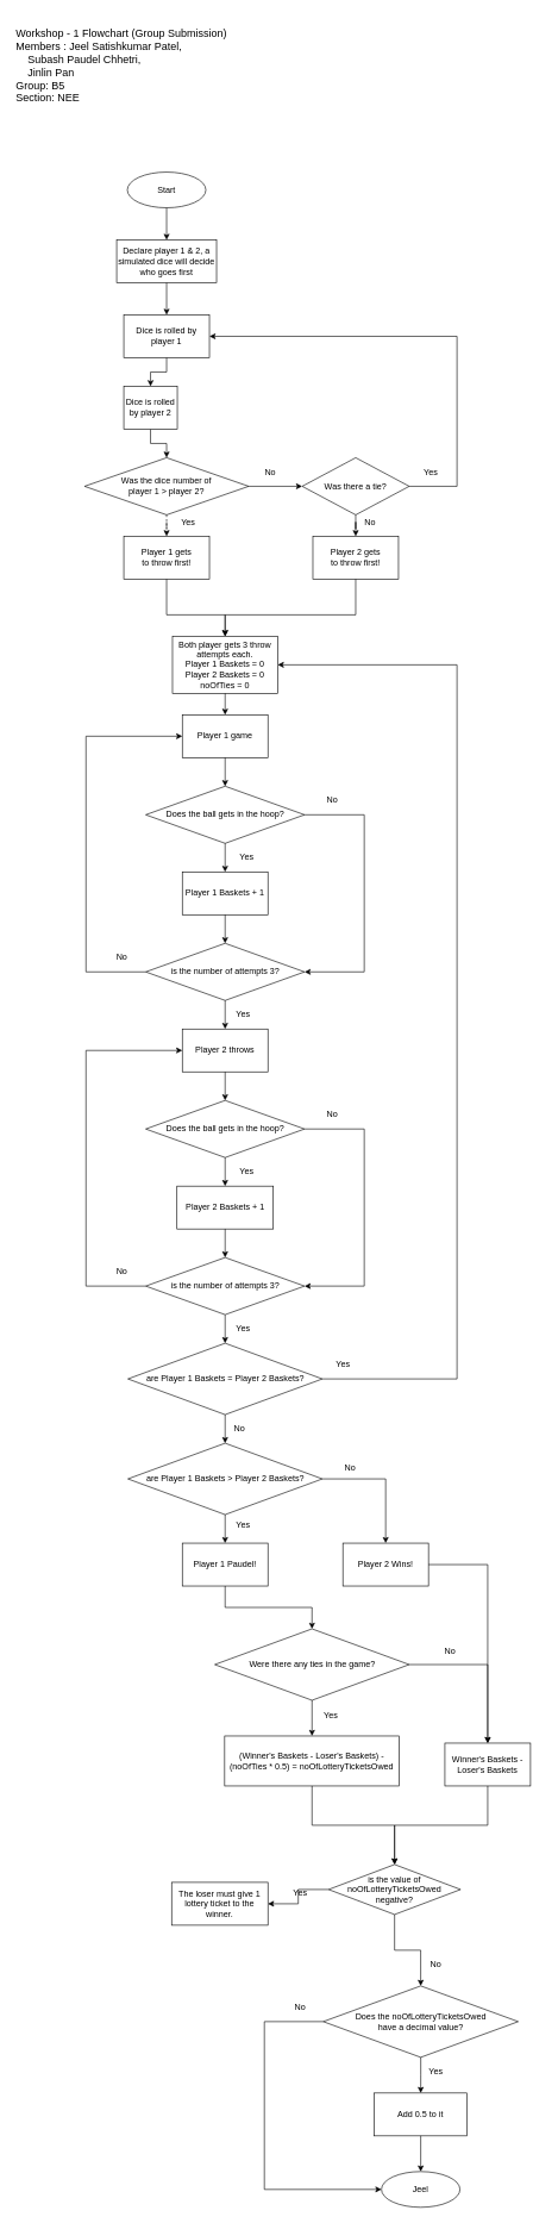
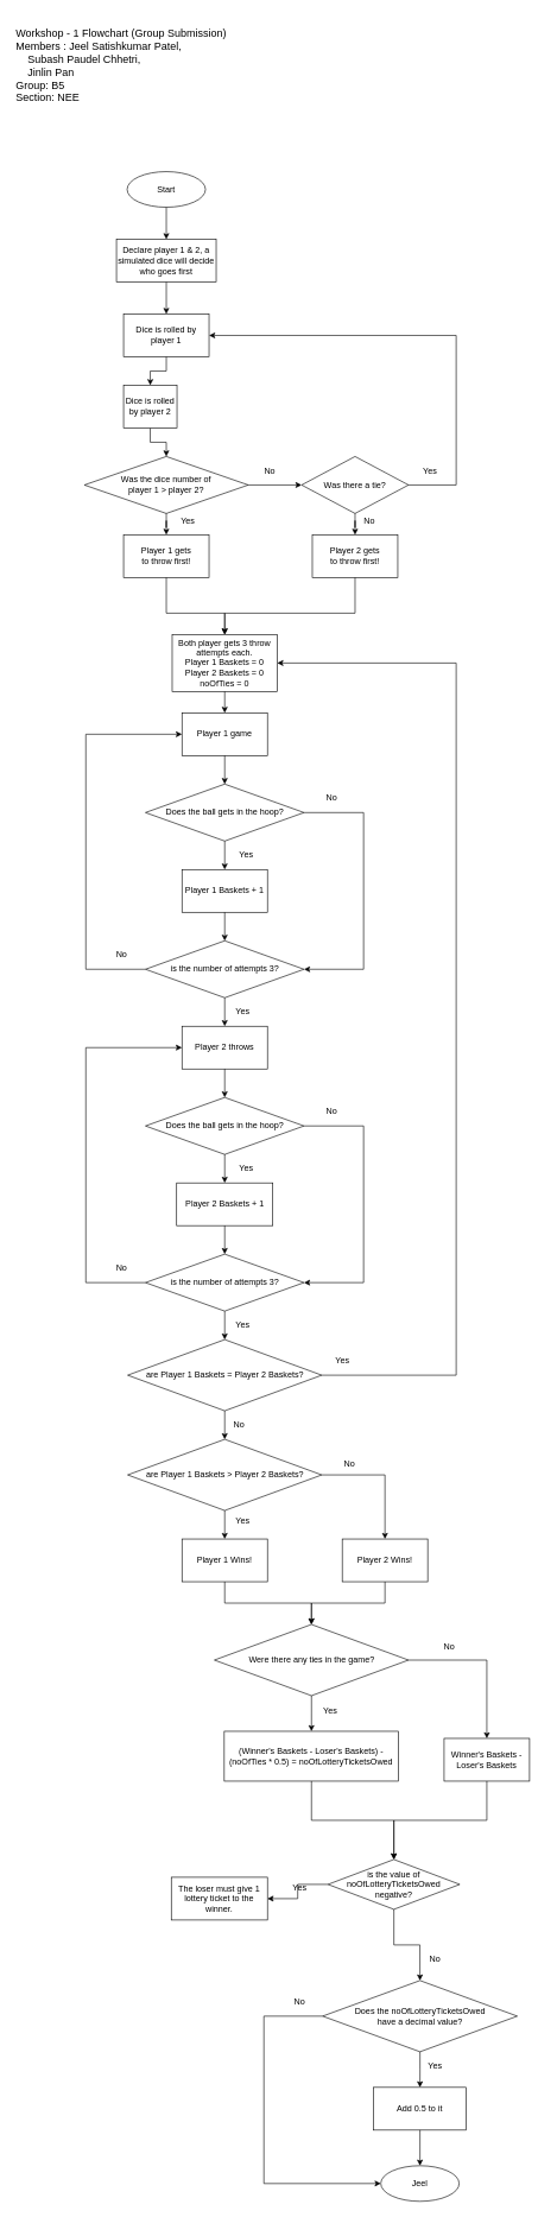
  <mxCell id="0" />
  <mxCell id="1" parent="0" />
  <mxCell id="2" value="" style="group" parent="1" vertex="1" connectable="0"><mxGeometry x="100" y="35" width="660" height="1490" as="geometry" /></mxCell>
  <mxCell id="3" value="&lt;div style=&quot;font-size: 15px;&quot;&gt;Workshop - 1 Flowchart (Group Submission)&lt;br style=&quot;font-size: 15px;&quot;&gt;Members : Jeel Satishkumar Patel,&lt;/div&gt;&lt;div style=&quot;font-size: 15px;&quot;&gt;&lt;span style=&quot;white-space: pre;&quot;&gt; &lt;/span&gt;&lt;span style=&quot;white-space: pre;&quot;&gt; &lt;/span&gt;&amp;nbsp; Subash Paudel Chhetri,&lt;/div&gt;&lt;div style=&quot;font-size: 15px;&quot;&gt;&lt;span style=&quot;white-space: pre;&quot;&gt; &lt;/span&gt;&lt;span style=&quot;white-space: pre;&quot;&gt; &lt;/span&gt;&amp;nbsp; Jinlin Pan&lt;br style=&quot;font-size: 15px;&quot;&gt;Group: B5&lt;br style=&quot;font-size: 15px;&quot;&gt;Section: NEE&lt;br style=&quot;font-size: 15px;&quot;&gt;&lt;br style=&quot;font-size: 15px;&quot;&gt;&lt;/div&gt;" style="text;html=1;strokeColor=none;fillColor=none;align=left;verticalAlign=middle;whiteSpace=wrap;rounded=0;fontSize=15;container=1;" parent="1" vertex="1"><mxGeometry x="20" y="20" width="480" height="160" as="geometry" /></mxCell>
  <mxCell id="4" value="" style="group" vertex="1" connectable="0" parent="1"><mxGeometry x="118" y="240" width="625" height="2850" as="geometry" /></mxCell>
  <mxCell id="5" value="Declare player 1 &amp;amp; 2, a simulated dice will decide who goes first" style="rounded=0;whiteSpace=wrap;html=1;" vertex="1" parent="4"><mxGeometry x="45" y="95" width="140" height="60" as="geometry" /></mxCell>
  <mxCell id="6" value="Dice is rolled by player 1" style="rounded=0;whiteSpace=wrap;html=1;" vertex="1" parent="4"><mxGeometry x="55" y="200" width="120" height="60" as="geometry" /></mxCell>
  <mxCell id="7" style="edgeStyle=orthogonalEdgeStyle;rounded=0;orthogonalLoop=1;jettySize=auto;html=1;entryX=0.5;entryY=0;entryDx=0;entryDy=0;" edge="1" parent="4" source="5" target="6"><mxGeometry relative="1" as="geometry" /></mxCell>
  <mxCell id="8" value="&lt;div&gt;Was the dice number of&lt;/div&gt;&lt;div&gt;player 1 &amp;gt; player 2?&lt;/div&gt;" style="rhombus;whiteSpace=wrap;html=1;" vertex="1" parent="4"><mxGeometry y="400" width="230" height="80" as="geometry" /></mxCell>
  <mxCell id="9" value="&lt;div&gt;Player 1 gets&lt;/div&gt;&lt;div&gt;to throw first!&lt;/div&gt;" style="rounded=0;whiteSpace=wrap;html=1;" vertex="1" parent="4"><mxGeometry x="55" y="510" width="120" height="60" as="geometry" /></mxCell>
- <mxCell id="10" style="edgeStyle=orthogonalEdgeStyle;rounded=0;orthogonalLoop=1;jettySize=auto;html=1;entryX=0.5;entryY=0;entryDx=0;entryDy=0;dashed=1;" edge="1" parent="4" source="8" target="9"><mxGeometry relative="1" as="geometry" /></mxCell>
+ <mxCell id="10" style="edgeStyle=orthogonalEdgeStyle;rounded=0;orthogonalLoop=1;jettySize=auto;html=1;entryX=0.5;entryY=0;entryDx=0;entryDy=0;" edge="1" parent="4" source="8" target="9"><mxGeometry relative="1" as="geometry" /></mxCell>
  <mxCell id="11" style="edgeStyle=orthogonalEdgeStyle;rounded=0;orthogonalLoop=1;jettySize=auto;html=1;entryX=1;entryY=0.5;entryDx=0;entryDy=0;" edge="1" parent="4" source="12" target="6"><mxGeometry relative="1" as="geometry"><Array as="points"><mxPoint x="522" y="440" /><mxPoint x="522" y="230" /></Array></mxGeometry></mxCell>
  <mxCell id="12" value="Was there a tie?" style="rhombus;whiteSpace=wrap;html=1;" vertex="1" parent="4"><mxGeometry x="305" y="400" width="150" height="80" as="geometry" /></mxCell>
  <mxCell id="13" style="edgeStyle=orthogonalEdgeStyle;rounded=0;orthogonalLoop=1;jettySize=auto;html=1;entryX=0;entryY=0.5;entryDx=0;entryDy=0;" edge="1" parent="4" source="8" target="12"><mxGeometry relative="1" as="geometry" /></mxCell>
  <mxCell id="14" value="No" style="text;html=1;align=center;verticalAlign=middle;resizable=0;points=[];autosize=1;strokeColor=none;fillColor=none;" vertex="1" parent="4"><mxGeometry x="245" y="410" width="30" height="20" as="geometry" /></mxCell>
  <mxCell id="15" style="edgeStyle=orthogonalEdgeStyle;rounded=0;orthogonalLoop=1;jettySize=auto;html=1;entryX=0.5;entryY=0;entryDx=0;entryDy=0;" edge="1" parent="4" source="16" target="8"><mxGeometry relative="1" as="geometry" /></mxCell>
  <mxCell id="16" value="Dice is rolled by player 2" style="rounded=0;whiteSpace=wrap;html=1;" vertex="1" parent="4"><mxGeometry x="55" y="300" width="75" height="60" as="geometry" /></mxCell>
  <mxCell id="17" style="edgeStyle=orthogonalEdgeStyle;rounded=0;orthogonalLoop=1;jettySize=auto;html=1;entryX=0.5;entryY=0;entryDx=0;entryDy=0;" edge="1" parent="4" source="6" target="16"><mxGeometry relative="1" as="geometry" /></mxCell>
  <mxCell id="18" style="edgeStyle=orthogonalEdgeStyle;rounded=0;orthogonalLoop=1;jettySize=auto;html=1;entryX=0.5;entryY=0;entryDx=0;entryDy=0;" edge="1" parent="4" source="19" target="5"><mxGeometry relative="1" as="geometry" /></mxCell>
  <mxCell id="19" value="Start" style="ellipse;whiteSpace=wrap;html=1;" vertex="1" parent="4"><mxGeometry x="60" width="110" height="50" as="geometry" /></mxCell>
  <mxCell id="20" value="Yes" style="text;html=1;align=center;verticalAlign=middle;resizable=0;points=[];autosize=1;strokeColor=none;fillColor=none;" vertex="1" parent="4"><mxGeometry x="125" y="480" width="40" height="20" as="geometry" /></mxCell>
  <mxCell id="21" value="Yes" style="text;html=1;align=center;verticalAlign=middle;resizable=0;points=[];autosize=1;strokeColor=none;fillColor=none;" vertex="1" parent="4"><mxGeometry x="465" y="410" width="40" height="20" as="geometry" /></mxCell>
  <mxCell id="22" value="&lt;div&gt;Player 2 gets&lt;/div&gt;&lt;div&gt;to throw first!&lt;/div&gt;" style="rounded=0;whiteSpace=wrap;html=1;" vertex="1" parent="4"><mxGeometry x="320" y="510" width="120" height="60" as="geometry" /></mxCell>
  <mxCell id="23" style="edgeStyle=orthogonalEdgeStyle;rounded=0;orthogonalLoop=1;jettySize=auto;html=1;entryX=0.5;entryY=0;entryDx=0;entryDy=0;" edge="1" parent="4" source="12" target="22"><mxGeometry relative="1" as="geometry" /></mxCell>
  <mxCell id="24" value="No" style="text;html=1;align=center;verticalAlign=middle;resizable=0;points=[];autosize=1;strokeColor=none;fillColor=none;" vertex="1" parent="4"><mxGeometry x="385" y="480" width="30" height="20" as="geometry" /></mxCell>
  <mxCell id="25" value="&lt;div&gt;Both player gets 3 throw attempts each.&lt;/div&gt;&lt;div&gt;Player 1 Baskets = 0&lt;/div&gt;&lt;div&gt;Player 2 Baskets = 0&lt;/div&gt;&lt;div&gt;noOfTies = 0&lt;br&gt;&lt;/div&gt;" style="rounded=0;whiteSpace=wrap;html=1;" parent="4" vertex="1"><mxGeometry x="123.25" y="650" width="147.5" height="80" as="geometry" /></mxCell>
  <mxCell id="26" style="edgeStyle=orthogonalEdgeStyle;rounded=0;orthogonalLoop=1;jettySize=auto;html=1;entryX=0.5;entryY=0;entryDx=0;entryDy=0;" edge="1" parent="4" source="9" target="25"><mxGeometry relative="1" as="geometry"><Array as="points"><mxPoint x="115" y="620" /><mxPoint x="197" y="620" /></Array></mxGeometry></mxCell>
  <mxCell id="27" style="edgeStyle=orthogonalEdgeStyle;rounded=0;orthogonalLoop=1;jettySize=auto;html=1;entryX=0.5;entryY=0;entryDx=0;entryDy=0;" edge="1" parent="4" source="22" target="25"><mxGeometry relative="1" as="geometry"><Array as="points"><mxPoint x="380" y="620" /><mxPoint x="197" y="620" /></Array></mxGeometry></mxCell>
  <mxCell id="28" value="Player 1 game" style="rounded=0;whiteSpace=wrap;html=1;" parent="4" vertex="1"><mxGeometry x="137" y="760" width="120" height="60" as="geometry" /></mxCell>
  <mxCell id="29" style="edgeStyle=none;rounded=0;orthogonalLoop=1;jettySize=auto;html=1;entryX=0.5;entryY=0;entryDx=0;entryDy=0;elbow=vertical;" parent="4" source="25" target="28" edge="1"><mxGeometry relative="1" as="geometry" /></mxCell>
  <mxCell id="30" value="Does the ball gets in the hoop?" style="rhombus;whiteSpace=wrap;html=1;" parent="4" vertex="1"><mxGeometry x="85.75" y="860" width="222.5" height="80" as="geometry" /></mxCell>
  <mxCell id="31" style="edgeStyle=none;rounded=0;orthogonalLoop=1;jettySize=auto;html=1;entryX=0.5;entryY=0;entryDx=0;entryDy=0;elbow=vertical;" parent="4" source="28" target="30" edge="1"><mxGeometry relative="1" as="geometry" /></mxCell>
  <mxCell id="32" value="Player 1 Baskets + 1" style="rounded=0;whiteSpace=wrap;html=1;" parent="4" vertex="1"><mxGeometry x="137" y="980" width="120" height="60" as="geometry" /></mxCell>
  <mxCell id="33" value="" style="edgeStyle=none;rounded=0;orthogonalLoop=1;jettySize=auto;html=1;elbow=vertical;" parent="4" source="30" target="32" edge="1"><mxGeometry relative="1" as="geometry" /></mxCell>
  <mxCell id="34" style="edgeStyle=none;rounded=0;orthogonalLoop=1;jettySize=auto;html=1;entryX=0;entryY=0.5;entryDx=0;entryDy=0;elbow=vertical;" parent="4" source="35" target="28" edge="1"><mxGeometry relative="1" as="geometry"><Array as="points"><mxPoint x="2" y="1120" /><mxPoint x="2" y="790" /></Array></mxGeometry></mxCell>
  <mxCell id="35" value="is the number of attempts 3?" style="rhombus;whiteSpace=wrap;html=1;" parent="4" vertex="1"><mxGeometry x="85.75" y="1080" width="222.5" height="80" as="geometry" /></mxCell>
  <mxCell id="36" style="edgeStyle=none;rounded=0;orthogonalLoop=1;jettySize=auto;html=1;entryX=1;entryY=0.5;entryDx=0;entryDy=0;elbow=vertical;" parent="4" source="30" target="35" edge="1"><mxGeometry relative="1" as="geometry"><Array as="points"><mxPoint x="392" y="900" /><mxPoint x="392" y="1120" /></Array></mxGeometry></mxCell>
  <mxCell id="37" style="edgeStyle=none;rounded=0;orthogonalLoop=1;jettySize=auto;html=1;entryX=0.5;entryY=0;entryDx=0;entryDy=0;elbow=vertical;" parent="4" source="32" target="35" edge="1"><mxGeometry relative="1" as="geometry" /></mxCell>
  <mxCell id="38" value="Yes" style="text;html=1;align=center;verticalAlign=middle;resizable=0;points=[];autosize=1;strokeColor=none;fillColor=none;" parent="4" vertex="1"><mxGeometry x="207" y="950" width="40" height="20" as="geometry" /></mxCell>
  <mxCell id="39" value="No" style="text;html=1;align=center;verticalAlign=middle;resizable=0;points=[];autosize=1;strokeColor=none;fillColor=none;" parent="4" vertex="1"><mxGeometry x="332" y="870" width="30" height="20" as="geometry" /></mxCell>
  <mxCell id="40" value="Yes" style="text;html=1;align=center;verticalAlign=middle;resizable=0;points=[];autosize=1;strokeColor=none;fillColor=none;" parent="4" vertex="1"><mxGeometry x="202" y="1170" width="40" height="20" as="geometry" /></mxCell>
  <mxCell id="41" value="No" style="text;html=1;align=center;verticalAlign=middle;resizable=0;points=[];autosize=1;strokeColor=none;fillColor=none;" parent="4" vertex="1"><mxGeometry x="37" y="1090" width="30" height="20" as="geometry" /></mxCell>
  <mxCell id="42" value="Player 2 throws" style="rounded=0;whiteSpace=wrap;html=1;" parent="4" vertex="1"><mxGeometry x="137" y="1200" width="120" height="60" as="geometry" /></mxCell>
  <mxCell id="43" style="edgeStyle=none;rounded=0;orthogonalLoop=1;jettySize=auto;html=1;entryX=0.5;entryY=0;entryDx=0;entryDy=0;elbow=vertical;" parent="4" source="35" target="42" edge="1"><mxGeometry relative="1" as="geometry" /></mxCell>
  <mxCell id="44" value="Does the ball gets in the hoop?" style="rhombus;whiteSpace=wrap;html=1;" parent="4" vertex="1"><mxGeometry x="85.75" y="1300" width="222.5" height="80" as="geometry" /></mxCell>
  <mxCell id="45" style="edgeStyle=none;rounded=0;orthogonalLoop=1;jettySize=auto;html=1;entryX=0.5;entryY=0;entryDx=0;entryDy=0;elbow=vertical;" parent="4" source="42" target="44" edge="1"><mxGeometry relative="1" as="geometry" /></mxCell>
  <mxCell id="46" value="Player 2 Baskets + 1" style="rounded=0;whiteSpace=wrap;html=1;" parent="4" vertex="1"><mxGeometry x="129.5" y="1420" width="135" height="60" as="geometry" /></mxCell>
  <mxCell id="47" value="" style="edgeStyle=none;rounded=0;orthogonalLoop=1;jettySize=auto;html=1;elbow=vertical;" parent="4" source="44" target="46" edge="1"><mxGeometry relative="1" as="geometry" /></mxCell>
  <mxCell id="48" style="edgeStyle=none;rounded=0;orthogonalLoop=1;jettySize=auto;html=1;entryX=0.5;entryY=0;entryDx=0;entryDy=0;elbow=vertical;" parent="4" source="50" edge="1"><mxGeometry relative="1" as="geometry"><mxPoint x="197" y="1640" as="targetPoint" /></mxGeometry></mxCell>
  <mxCell id="49" style="edgeStyle=none;rounded=0;orthogonalLoop=1;jettySize=auto;html=1;entryX=0;entryY=0.5;entryDx=0;entryDy=0;elbow=vertical;" parent="4" source="50" target="42" edge="1"><mxGeometry relative="1" as="geometry"><Array as="points"><mxPoint x="2" y="1560" /><mxPoint x="2" y="1230" /></Array></mxGeometry></mxCell>
  <mxCell id="50" value="is the number of attempts 3?" style="rhombus;whiteSpace=wrap;html=1;" parent="4" vertex="1"><mxGeometry x="85.75" y="1520" width="222.5" height="80" as="geometry" /></mxCell>
  <mxCell id="51" style="edgeStyle=none;rounded=0;orthogonalLoop=1;jettySize=auto;html=1;entryX=1;entryY=0.5;entryDx=0;entryDy=0;elbow=vertical;" parent="4" source="44" target="50" edge="1"><mxGeometry relative="1" as="geometry"><Array as="points"><mxPoint x="392" y="1340" /><mxPoint x="392" y="1560" /></Array></mxGeometry></mxCell>
  <mxCell id="52" style="edgeStyle=none;rounded=0;orthogonalLoop=1;jettySize=auto;html=1;entryX=0.5;entryY=0;entryDx=0;entryDy=0;elbow=vertical;" parent="4" source="46" target="50" edge="1"><mxGeometry relative="1" as="geometry" /></mxCell>
  <mxCell id="53" value="Yes" style="text;html=1;align=center;verticalAlign=middle;resizable=0;points=[];autosize=1;strokeColor=none;fillColor=none;" parent="4" vertex="1"><mxGeometry x="207" y="1390" width="40" height="20" as="geometry" /></mxCell>
  <mxCell id="54" value="No" style="text;html=1;align=center;verticalAlign=middle;resizable=0;points=[];autosize=1;strokeColor=none;fillColor=none;" parent="4" vertex="1"><mxGeometry x="332" y="1310" width="30" height="20" as="geometry" /></mxCell>
  <mxCell id="55" value="Yes" style="text;html=1;align=center;verticalAlign=middle;resizable=0;points=[];autosize=1;strokeColor=none;fillColor=none;" parent="4" vertex="1"><mxGeometry x="202" y="1610" width="40" height="20" as="geometry" /></mxCell>
  <mxCell id="56" value="No" style="text;html=1;align=center;verticalAlign=middle;resizable=0;points=[];autosize=1;strokeColor=none;fillColor=none;" parent="4" vertex="1"><mxGeometry x="37" y="1530" width="30" height="20" as="geometry" /></mxCell>
  <mxCell id="57" style="edgeStyle=none;rounded=0;orthogonalLoop=1;jettySize=auto;html=1;entryX=1;entryY=0.5;entryDx=0;entryDy=0;elbow=vertical;" parent="4" source="58" target="25" edge="1"><mxGeometry relative="1" as="geometry"><Array as="points"><mxPoint x="522" y="1690" /><mxPoint x="522" y="690" /></Array></mxGeometry></mxCell>
  <mxCell id="58" value="are Player 1 Baskets = Player 2 Baskets?" style="rhombus;whiteSpace=wrap;html=1;" parent="4" vertex="1"><mxGeometry x="60.75" y="1640" width="272.5" height="100" as="geometry" /></mxCell>
  <mxCell id="59" value="No" style="text;html=1;align=center;verticalAlign=middle;resizable=0;points=[];autosize=1;strokeColor=none;fillColor=none;" parent="4" vertex="1"><mxGeometry x="202" y="1750" width="30" height="20" as="geometry" /></mxCell>
  <mxCell id="60" value="Yes" style="text;html=1;align=center;verticalAlign=middle;resizable=0;points=[];autosize=1;strokeColor=none;fillColor=none;" parent="4" vertex="1"><mxGeometry x="342" y="1660" width="40" height="20" as="geometry" /></mxCell>
  <mxCell id="61" value="are Player 1 Baskets &amp;gt; Player 2 Baskets?" style="rhombus;whiteSpace=wrap;html=1;" parent="4" vertex="1"><mxGeometry x="60.75" y="1780" width="272.5" height="100" as="geometry" /></mxCell>
  <mxCell id="62" style="edgeStyle=none;rounded=0;orthogonalLoop=1;jettySize=auto;html=1;entryX=0.5;entryY=0;entryDx=0;entryDy=0;elbow=vertical;" parent="4" source="58" target="61" edge="1"><mxGeometry relative="1" as="geometry" /></mxCell>
  <mxCell id="63" value="Player 2 Wins!" style="rounded=0;whiteSpace=wrap;html=1;" parent="4" vertex="1"><mxGeometry x="362" y="1920" width="120" height="60" as="geometry" /></mxCell>
  <mxCell id="64" style="edgeStyle=none;rounded=0;orthogonalLoop=1;jettySize=auto;html=1;entryX=0.5;entryY=0;entryDx=0;entryDy=0;elbow=vertical;" parent="4" source="61" target="63" edge="1"><mxGeometry relative="1" as="geometry"><Array as="points"><mxPoint x="422" y="1830" /></Array></mxGeometry></mxCell>
- <mxCell id="65" value="Player 1 Paudel!" style="rounded=0;whiteSpace=wrap;html=1;" parent="4" vertex="1"><mxGeometry x="137" y="1920" width="120" height="60" as="geometry" /></mxCell>
+ <mxCell id="65" value="Player 1 Wins!" style="rounded=0;whiteSpace=wrap;html=1;" parent="4" vertex="1"><mxGeometry x="137" y="1920" width="120" height="60" as="geometry" /></mxCell>
  <mxCell id="66" style="edgeStyle=none;rounded=0;orthogonalLoop=1;jettySize=auto;html=1;entryX=0.5;entryY=0;entryDx=0;entryDy=0;elbow=vertical;" parent="4" source="61" target="65" edge="1"><mxGeometry relative="1" as="geometry" /></mxCell>
  <mxCell id="67" value="Yes" style="text;html=1;align=center;verticalAlign=middle;resizable=0;points=[];autosize=1;strokeColor=none;fillColor=none;" parent="4" vertex="1"><mxGeometry x="202" y="1885" width="40" height="20" as="geometry" /></mxCell>
  <mxCell id="68" value="No" style="text;html=1;align=center;verticalAlign=middle;resizable=0;points=[];autosize=1;strokeColor=none;fillColor=none;" parent="4" vertex="1"><mxGeometry x="357" y="1805" width="30" height="20" as="geometry" /></mxCell>
  <mxCell id="69" value="Winner's Baskets - Loser's Baskets" style="rounded=0;whiteSpace=wrap;html=1;" vertex="1" parent="4"><mxGeometry x="505" y="2200" width="120" height="60" as="geometry" /></mxCell>
  <mxCell id="70" style="edgeStyle=orthogonalEdgeStyle;rounded=0;orthogonalLoop=1;jettySize=auto;html=1;entryX=0.5;entryY=0;entryDx=0;entryDy=0;" edge="1" parent="4" source="71" target="69"><mxGeometry relative="1" as="geometry" /></mxCell>
  <mxCell id="71" value="Were there any ties in the game?" style="rhombus;whiteSpace=wrap;html=1;" vertex="1" parent="4"><mxGeometry x="182.5" y="2040" width="272.5" height="100" as="geometry" /></mxCell>
- <mxCell id="72" style="edgeStyle=orthogonalEdgeStyle;rounded=0;orthogonalLoop=1;jettySize=auto;html=1;" edge="1" parent="4" source="63" target="69"><mxGeometry relative="1" as="geometry" /></mxCell>
+ <mxCell id="72" style="edgeStyle=orthogonalEdgeStyle;rounded=0;orthogonalLoop=1;jettySize=auto;html=1;entryX=0.5;entryY=0;entryDx=0;entryDy=0;" edge="1" parent="4" source="63" target="71"><mxGeometry relative="1" as="geometry" /></mxCell>
  <mxCell id="73" style="edgeStyle=orthogonalEdgeStyle;rounded=0;orthogonalLoop=1;jettySize=auto;html=1;entryX=0.5;entryY=0;entryDx=0;entryDy=0;" edge="1" parent="4" source="65" target="71"><mxGeometry relative="1" as="geometry" /></mxCell>
  <mxCell id="74" value="(Winner's Baskets - Loser's Baskets) - (noOfTies * 0.5) = noOfLotteryTicketsOwed" style="rounded=0;whiteSpace=wrap;html=1;" vertex="1" parent="4"><mxGeometry x="196.38" y="2190" width="244.75" height="70" as="geometry" /></mxCell>
  <mxCell id="75" style="edgeStyle=orthogonalEdgeStyle;rounded=0;orthogonalLoop=1;jettySize=auto;html=1;entryX=0.5;entryY=0;entryDx=0;entryDy=0;" edge="1" parent="4" source="71" target="74"><mxGeometry relative="1" as="geometry" /></mxCell>
  <mxCell id="76" value="Yes" style="text;html=1;align=center;verticalAlign=middle;resizable=0;points=[];autosize=1;strokeColor=none;fillColor=none;" vertex="1" parent="4"><mxGeometry x="325" y="2152" width="40" height="20" as="geometry" /></mxCell>
  <mxCell id="77" value="No" style="text;html=1;align=center;verticalAlign=middle;resizable=0;points=[];autosize=1;strokeColor=none;fillColor=none;" vertex="1" parent="4"><mxGeometry x="497" y="2062" width="30" height="20" as="geometry" /></mxCell>
  <mxCell id="78" value="&lt;div&gt;Does the noOfLotteryTicketsOwed&lt;/div&gt;&lt;div&gt;have a decimal value?&lt;/div&gt;" style="rhombus;whiteSpace=wrap;html=1;" vertex="1" parent="4"><mxGeometry x="334.5" y="2540" width="273.25" height="100" as="geometry" /></mxCell>
  <mxCell id="79" style="edgeStyle=orthogonalEdgeStyle;rounded=0;orthogonalLoop=1;jettySize=auto;html=1;entryX=0.5;entryY=0;entryDx=0;entryDy=0;" edge="1" parent="4" source="80" target="78"><mxGeometry relative="1" as="geometry" /></mxCell>
  <mxCell id="80" value="&lt;div&gt;is the value of &lt;br&gt;&lt;/div&gt;&lt;div&gt;noOfLotteryTicketsOwed negative?&lt;/div&gt;" style="rhombus;whiteSpace=wrap;html=1;" vertex="1" parent="4"><mxGeometry x="342" y="2370" width="185" height="70" as="geometry" /></mxCell>
  <mxCell id="81" style="edgeStyle=orthogonalEdgeStyle;rounded=0;orthogonalLoop=1;jettySize=auto;html=1;entryX=0.5;entryY=0;entryDx=0;entryDy=0;" edge="1" parent="4" source="69" target="80"><mxGeometry relative="1" as="geometry" /></mxCell>
  <mxCell id="82" style="edgeStyle=orthogonalEdgeStyle;rounded=0;orthogonalLoop=1;jettySize=auto;html=1;entryX=0.5;entryY=0;entryDx=0;entryDy=0;" edge="1" parent="4" source="74" target="80"><mxGeometry relative="1" as="geometry" /></mxCell>
  <mxCell id="83" value="The loser must give 1 lottery ticket to the winner." style="rounded=0;whiteSpace=wrap;html=1;" vertex="1" parent="4"><mxGeometry x="122" y="2395" width="135" height="60" as="geometry" /></mxCell>
  <mxCell id="84" style="edgeStyle=orthogonalEdgeStyle;rounded=0;orthogonalLoop=1;jettySize=auto;html=1;entryX=1;entryY=0.5;entryDx=0;entryDy=0;" edge="1" parent="4" source="80" target="83"><mxGeometry relative="1" as="geometry" /></mxCell>
  <mxCell id="85" value="Yes" style="text;html=1;align=center;verticalAlign=middle;resizable=0;points=[];autosize=1;strokeColor=none;fillColor=none;" vertex="1" parent="4"><mxGeometry x="282" y="2400" width="40" height="20" as="geometry" /></mxCell>
  <mxCell id="86" value="No" style="text;html=1;align=center;verticalAlign=middle;resizable=0;points=[];autosize=1;strokeColor=none;fillColor=none;" vertex="1" parent="4"><mxGeometry x="477" y="2500" width="30" height="20" as="geometry" /></mxCell>
  <mxCell id="87" value="Add 0.5 to it" style="rounded=0;whiteSpace=wrap;html=1;" vertex="1" parent="4"><mxGeometry x="406.12" y="2690" width="130" height="60" as="geometry" /></mxCell>
  <mxCell id="88" style="edgeStyle=orthogonalEdgeStyle;rounded=0;orthogonalLoop=1;jettySize=auto;html=1;entryX=0.5;entryY=0;entryDx=0;entryDy=0;" edge="1" parent="4" source="78" target="87"><mxGeometry relative="1" as="geometry" /></mxCell>
  <mxCell id="89" value="Yes" style="text;html=1;align=center;verticalAlign=middle;resizable=0;points=[];autosize=1;strokeColor=none;fillColor=none;" vertex="1" parent="4"><mxGeometry x="472" y="2650" width="40" height="20" as="geometry" /></mxCell>
  <mxCell id="90" value="No" style="text;html=1;align=center;verticalAlign=middle;resizable=0;points=[];autosize=1;strokeColor=none;fillColor=none;" vertex="1" parent="4"><mxGeometry x="287" y="2560" width="30" height="20" as="geometry" /></mxCell>
  <mxCell id="91" value="Jeel" style="ellipse;whiteSpace=wrap;html=1;" vertex="1" parent="4"><mxGeometry x="416.13" y="2800" width="110" height="50" as="geometry" /></mxCell>
  <mxCell id="92" style="edgeStyle=orthogonalEdgeStyle;rounded=0;orthogonalLoop=1;jettySize=auto;html=1;entryX=0;entryY=0.5;entryDx=0;entryDy=0;" edge="1" parent="4" source="78" target="91"><mxGeometry relative="1" as="geometry"><Array as="points"><mxPoint x="252" y="2590" /><mxPoint x="252" y="2825" /></Array></mxGeometry></mxCell>
  <mxCell id="93" style="edgeStyle=orthogonalEdgeStyle;rounded=0;orthogonalLoop=1;jettySize=auto;html=1;entryX=0.5;entryY=0;entryDx=0;entryDy=0;" edge="1" parent="4" source="87" target="91"><mxGeometry relative="1" as="geometry" /></mxCell>
